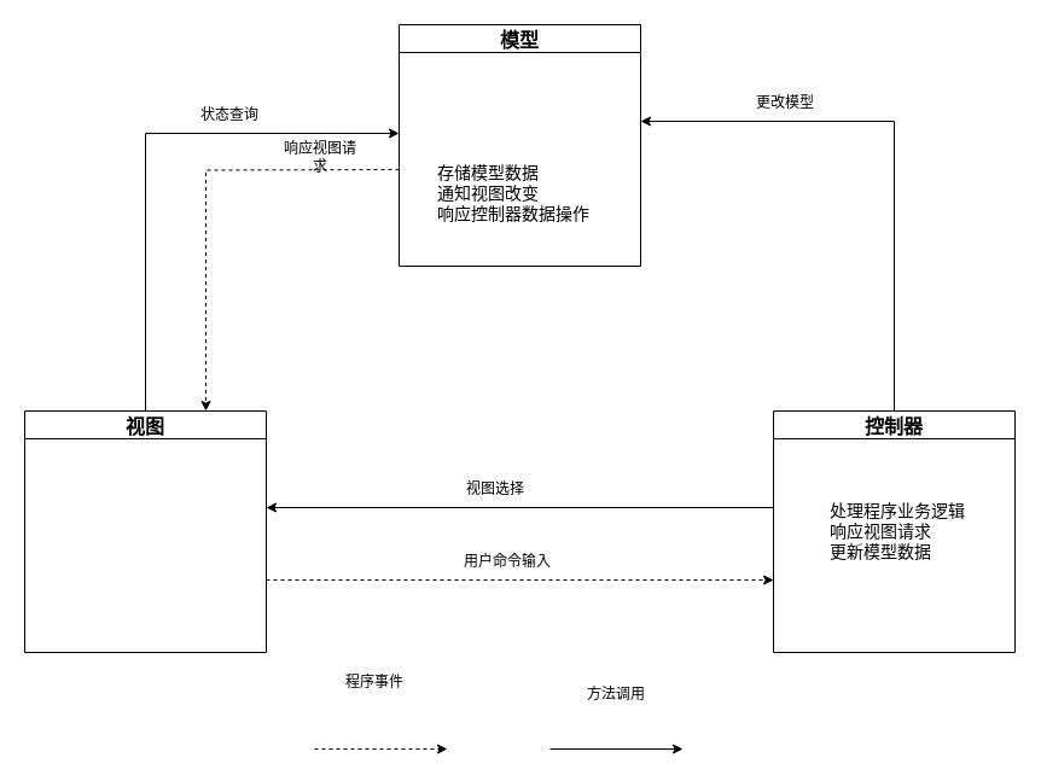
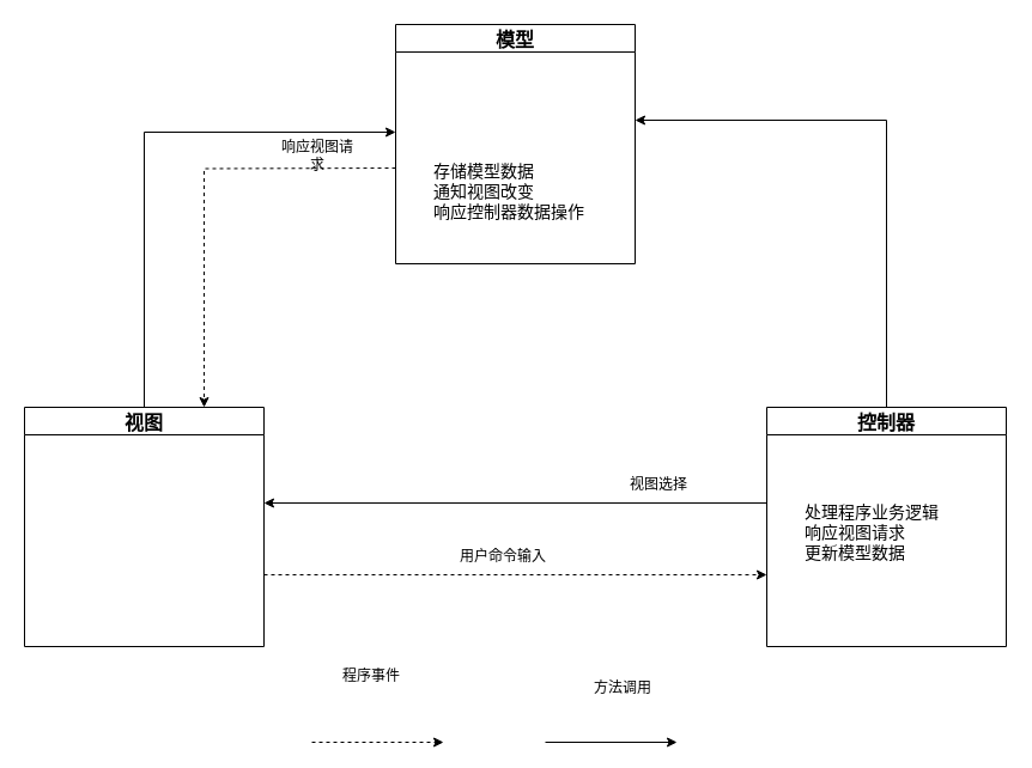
  <mxCell id="0" />
  <mxCell id="1" parent="0" />
  <mxCell id="2" value="模型" style="swimlane;fontSize=16;startSize=23;" vertex="1" parent="1"><mxGeometry x="330" y="20" width="200" height="200" as="geometry" /></mxCell>
  <mxCell id="3" value="&lt;font style=&quot;font-size: 14px;&quot;&gt;存储模型数据&lt;br&gt;通知视图改变&lt;br&gt;响应控制器数据操作&lt;/font&gt;" style="text;html=1;align=left;verticalAlign=middle;resizable=0;points=[];autosize=1;strokeColor=none;fillColor=none;" vertex="1" parent="2"><mxGeometry x="30" y="110" width="150" height="60" as="geometry" /></mxCell>
  <mxCell id="4" value="视图" style="swimlane;startSize=23;fontSize=16;" vertex="1" parent="1"><mxGeometry x="20" y="340" width="200" height="200" as="geometry" /></mxCell>
  <mxCell id="5" value="控制器" style="swimlane;fontSize=16;" vertex="1" parent="1"><mxGeometry x="640" y="340" width="200" height="200" as="geometry" /></mxCell>
- <mxCell id="6" value="&lt;font style=&quot;font-size: 14px;&quot;&gt;处理程序业务逻辑&lt;br&gt;响应视图请求&lt;br&gt;更新模型数据&lt;/font&gt;" style="text;html=1;strokeColor=none;fillColor=none;align=left;verticalAlign=middle;whiteSpace=wrap;rounded=0;" vertex="1" parent="5"><mxGeometry x="45" y="70" width="115" height="60" as="geometry" /></mxCell>
+ <mxCell id="6" value="&lt;font style=&quot;font-size: 14px;&quot;&gt;处理程序业务逻辑&lt;br&gt;响应视图请求&lt;br&gt;更新模型数据&lt;/font&gt;" style="text;html=1;strokeColor=none;fillColor=none;align=left;verticalAlign=middle;whiteSpace=wrap;rounded=0;" vertex="1" parent="5"><mxGeometry x="30" y="75" width="115" height="60" as="geometry" /></mxCell>
  <mxCell id="7" value="" style="endArrow=classic;html=1;rounded=0;dashed=1;entryX=0.75;entryY=0;entryDx=0;entryDy=0;edgeStyle=orthogonalEdgeStyle;" edge="1" parent="1" target="4"><mxGeometry width="50" height="50" relative="1" as="geometry"><mxPoint x="330" y="140" as="sourcePoint" /><mxPoint x="300" y="300" as="targetPoint" /></mxGeometry></mxCell>
  <mxCell id="8" value="" style="endArrow=classic;html=1;rounded=0;exitX=0.5;exitY=0;exitDx=0;exitDy=0;edgeStyle=orthogonalEdgeStyle;" edge="1" parent="1" source="4"><mxGeometry width="50" height="50" relative="1" as="geometry"><mxPoint x="330" y="330" as="sourcePoint" /><mxPoint x="330" y="110" as="targetPoint" /><Array as="points"><mxPoint x="120" y="110" /></Array></mxGeometry></mxCell>
  <mxCell id="9" value="响应视图请求" style="text;html=1;strokeColor=none;fillColor=none;align=center;verticalAlign=middle;whiteSpace=wrap;rounded=0;" vertex="1" parent="1"><mxGeometry x="230" y="110" width="70" height="40" as="geometry" /></mxCell>
- <mxCell id="10" value="状态查询" style="text;html=1;strokeColor=none;fillColor=none;align=center;verticalAlign=middle;whiteSpace=wrap;rounded=0;" vertex="1" parent="1"><mxGeometry x="160" y="80" width="60" height="30" as="geometry" /></mxCell>
  <mxCell id="11" value="" style="endArrow=classic;html=1;rounded=0;" edge="1" parent="1"><mxGeometry width="50" height="50" relative="1" as="geometry"><mxPoint x="640" y="420" as="sourcePoint" /><mxPoint x="220" y="420" as="targetPoint" /></mxGeometry></mxCell>
  <mxCell id="12" value="" style="endArrow=classic;html=1;rounded=0;exitX=0.5;exitY=0;exitDx=0;exitDy=0;edgeStyle=orthogonalEdgeStyle;" edge="1" parent="1" source="5"><mxGeometry width="50" height="50" relative="1" as="geometry"><mxPoint x="630" y="320" as="sourcePoint" /><mxPoint x="530" y="100" as="targetPoint" /><Array as="points"><mxPoint x="740" y="100" /></Array></mxGeometry></mxCell>
- <mxCell id="13" value="更改模型" style="text;html=1;strokeColor=none;fillColor=none;align=center;verticalAlign=middle;whiteSpace=wrap;rounded=0;" vertex="1" parent="1"><mxGeometry x="620" y="70" width="60" height="30" as="geometry" /></mxCell>
- <mxCell id="14" value="视图选择" style="text;html=1;strokeColor=none;fillColor=none;align=center;verticalAlign=middle;whiteSpace=wrap;rounded=0;" vertex="1" parent="1"><mxGeometry x="380" y="390" width="60" height="30" as="geometry" /></mxCell>
+ <mxCell id="14" value="视图选择" style="text;html=1;strokeColor=none;fillColor=none;align=center;verticalAlign=middle;whiteSpace=wrap;rounded=0;" vertex="1" parent="1"><mxGeometry x="520" y="390" width="60" height="30" as="geometry" /></mxCell>
  <mxCell id="15" value="" style="endArrow=classic;html=1;rounded=0;dashed=1;edgeStyle=orthogonalEdgeStyle;" edge="1" parent="1"><mxGeometry width="50" height="50" relative="1" as="geometry"><mxPoint x="220" y="480" as="sourcePoint" /><mxPoint x="640" y="480" as="targetPoint" /></mxGeometry></mxCell>
  <mxCell id="16" value="用户命令输入" style="text;html=1;strokeColor=none;fillColor=none;align=center;verticalAlign=middle;whiteSpace=wrap;rounded=0;" vertex="1" parent="1"><mxGeometry x="370" y="460" width="100" height="10" as="geometry" /></mxCell>
  <mxCell id="17" value="" style="endArrow=classic;html=1;rounded=0;" edge="1" parent="1"><mxGeometry width="50" height="50" relative="1" as="geometry"><mxPoint x="455" y="620" as="sourcePoint" /><mxPoint x="565" y="620" as="targetPoint" /></mxGeometry></mxCell>
  <mxCell id="18" value="" style="endArrow=classic;html=1;rounded=0;dashed=1;edgeStyle=orthogonalEdgeStyle;" edge="1" parent="1"><mxGeometry width="50" height="50" relative="1" as="geometry"><mxPoint x="260" y="620" as="sourcePoint" /><mxPoint x="370" y="620" as="targetPoint" /></mxGeometry></mxCell>
  <mxCell id="19" value="程序事件" style="text;html=1;strokeColor=none;fillColor=none;align=center;verticalAlign=middle;whiteSpace=wrap;rounded=0;" vertex="1" parent="1"><mxGeometry x="280" y="550" width="60" height="30" as="geometry" /></mxCell>
- <mxCell id="20" value="方法调用" style="text;html=1;strokeColor=none;fillColor=none;align=center;verticalAlign=middle;whiteSpace=wrap;rounded=0;" vertex="1" parent="1"><mxGeometry x="480" y="560" width="60" height="30" as="geometry" /></mxCell>
+ <mxCell id="20" value="方法调用" style="text;html=1;strokeColor=none;fillColor=none;align=center;verticalAlign=middle;whiteSpace=wrap;rounded=0;" vertex="1" parent="1"><mxGeometry x="490" y="560" width="60" height="30" as="geometry" /></mxCell>
